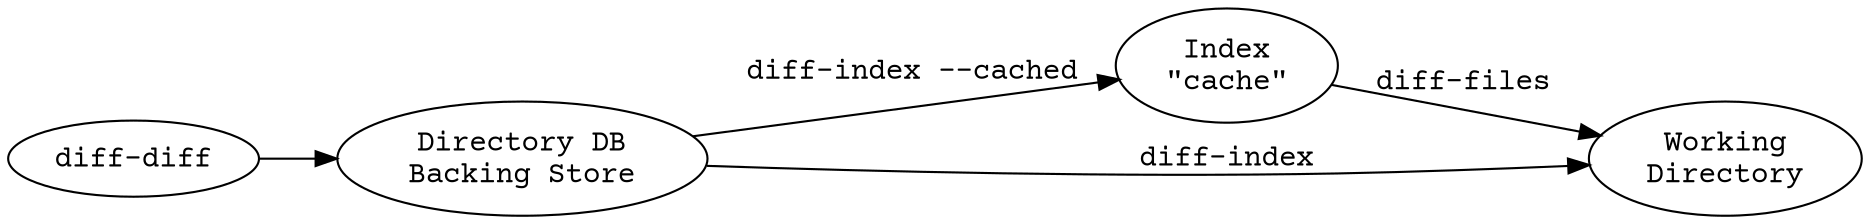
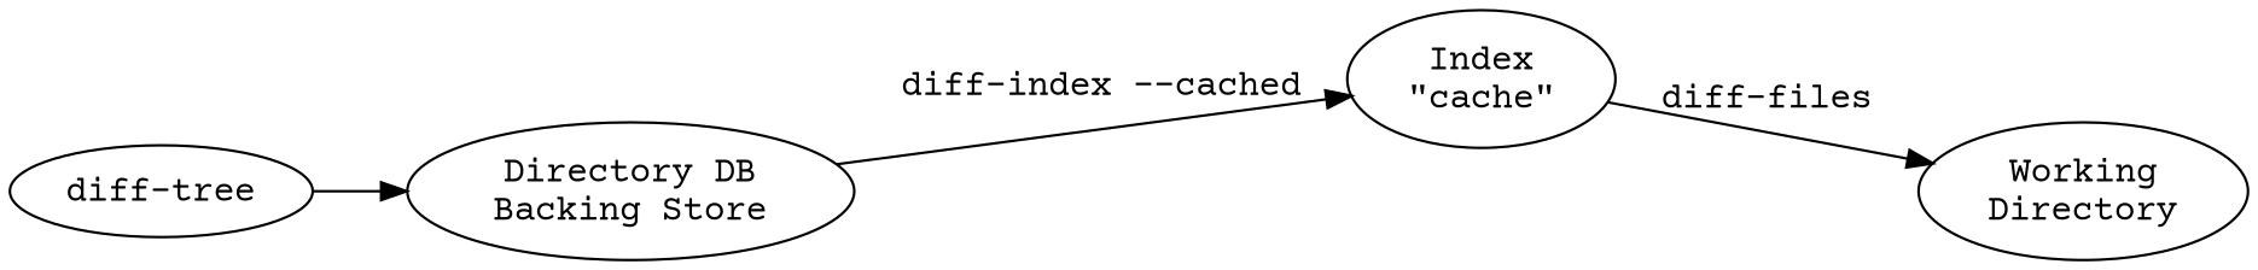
  digraph {
    fontname="Courier Prime"
    rankdir=LR
    node [fontname="Courier Prime"]
    edge [fontname="Courier Prime"]
-   n1 [label="diff-diff"]
+   n1 [label="diff-tree"]
    n2 [label="Directory DB\nBacking Store"]
    n3 [label="Index\n\"cache\""]
    n4 [label="Working\nDirectory"]
    n1 -> n2
    n2 -> n3 [label="diff-index --cached"]
-   n2 -> n4 [label="diff-index"]
    n3 -> n4 [label="diff-files"]
  }
